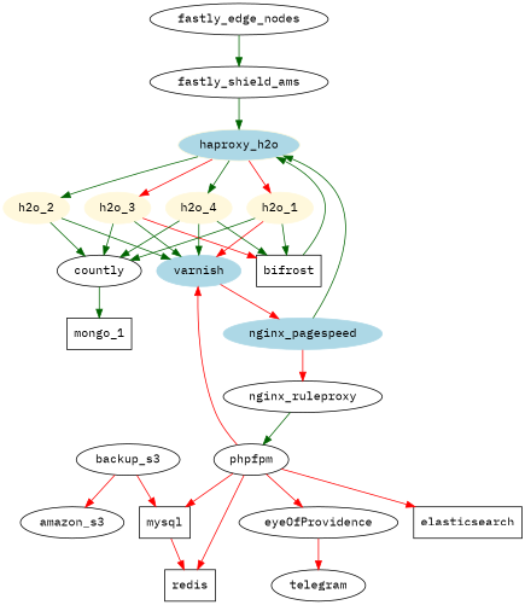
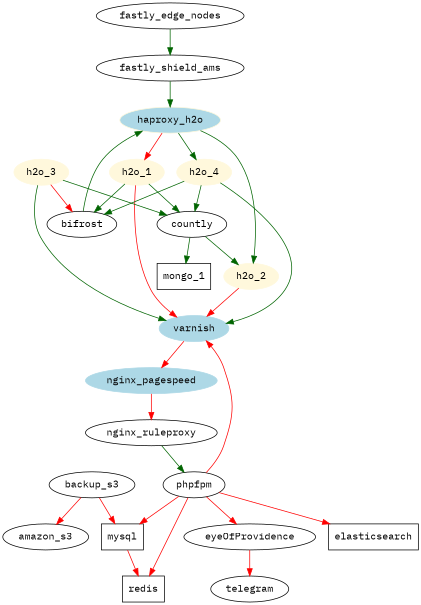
  digraph {
    fontname="IBM Plex Mono"
    node [fontname="IBM Plex Mono"]
    edge [color=red fontname="IBM Plex Mono"]
    haproxy_h2o [color=cornsilk fillcolor=lightblue style=filled]
    h2o_1 [color=cornsilk style=filled]
    h2o_2 [color=cornsilk style=filled]
    h2o_3 [color=cornsilk style=filled]
    h2o_4 [color=cornsilk style=filled]
    varnish [color=lightblue style=filled]
    nginx_pagespeed [color=lightblue style=filled]
    countly
-   bifrost [shape=box]
+   bifrost
    nginx_ruleproxy
    mongo_1 [shape=box]
    phpfpm
    fastly_edge_nodes
    fastly_shield_ams
    mysql [shape=box]
    redis [shape=box]
    elasticsearch [shape=box]
    eyeOfProvidence
    telegram
    backup_s3
    amazon_s3
    subgraph sub_1 {
      color=blue
      label=h2o
      haproxy_h2o
      h2o_1
      h2o_2
      h2o_3
      h2o_4
    }
    subgraph sub_2 {
      label=Caching
      varnish
      nginx_pagespeed
    }
    haproxy_h2o -> h2o_1
    haproxy_h2o -> h2o_2 [color=darkgreen]
-   haproxy_h2o -> h2o_3
    haproxy_h2o -> h2o_4 [color=darkgreen]
    h2o_1 -> varnish
    h2o_1 -> countly [color=darkgreen]
    h2o_1 -> bifrost [color=darkgreen]
-   h2o_2 -> varnish [color=darkgreen]
-   h2o_2 -> countly [color=darkgreen]
+   h2o_2 -> varnish
+   countly -> h2o_2 [color=darkgreen]
    h2o_3 -> varnish [color=darkgreen]
    h2o_3 -> countly [color=darkgreen]
    h2o_3 -> bifrost
    h2o_4 -> varnish [color=darkgreen]
    h2o_4 -> countly [color=darkgreen]
    h2o_4 -> bifrost [color=darkgreen]
    varnish -> nginx_pagespeed
-   nginx_pagespeed -> haproxy_h2o [color=darkgreen]
    nginx_pagespeed -> nginx_ruleproxy
    countly -> mongo_1 [color=darkgreen]
    bifrost -> haproxy_h2o [color=darkgreen]
    nginx_ruleproxy -> phpfpm [color=darkgreen]
    phpfpm -> varnish
    phpfpm -> mysql
    phpfpm -> redis
    phpfpm -> elasticsearch
    phpfpm -> eyeOfProvidence
    fastly_edge_nodes -> fastly_shield_ams [color=darkgreen]
    fastly_shield_ams -> haproxy_h2o [color=darkgreen]
    mysql -> redis
    eyeOfProvidence -> telegram
    backup_s3 -> mysql
    backup_s3 -> amazon_s3
  }
